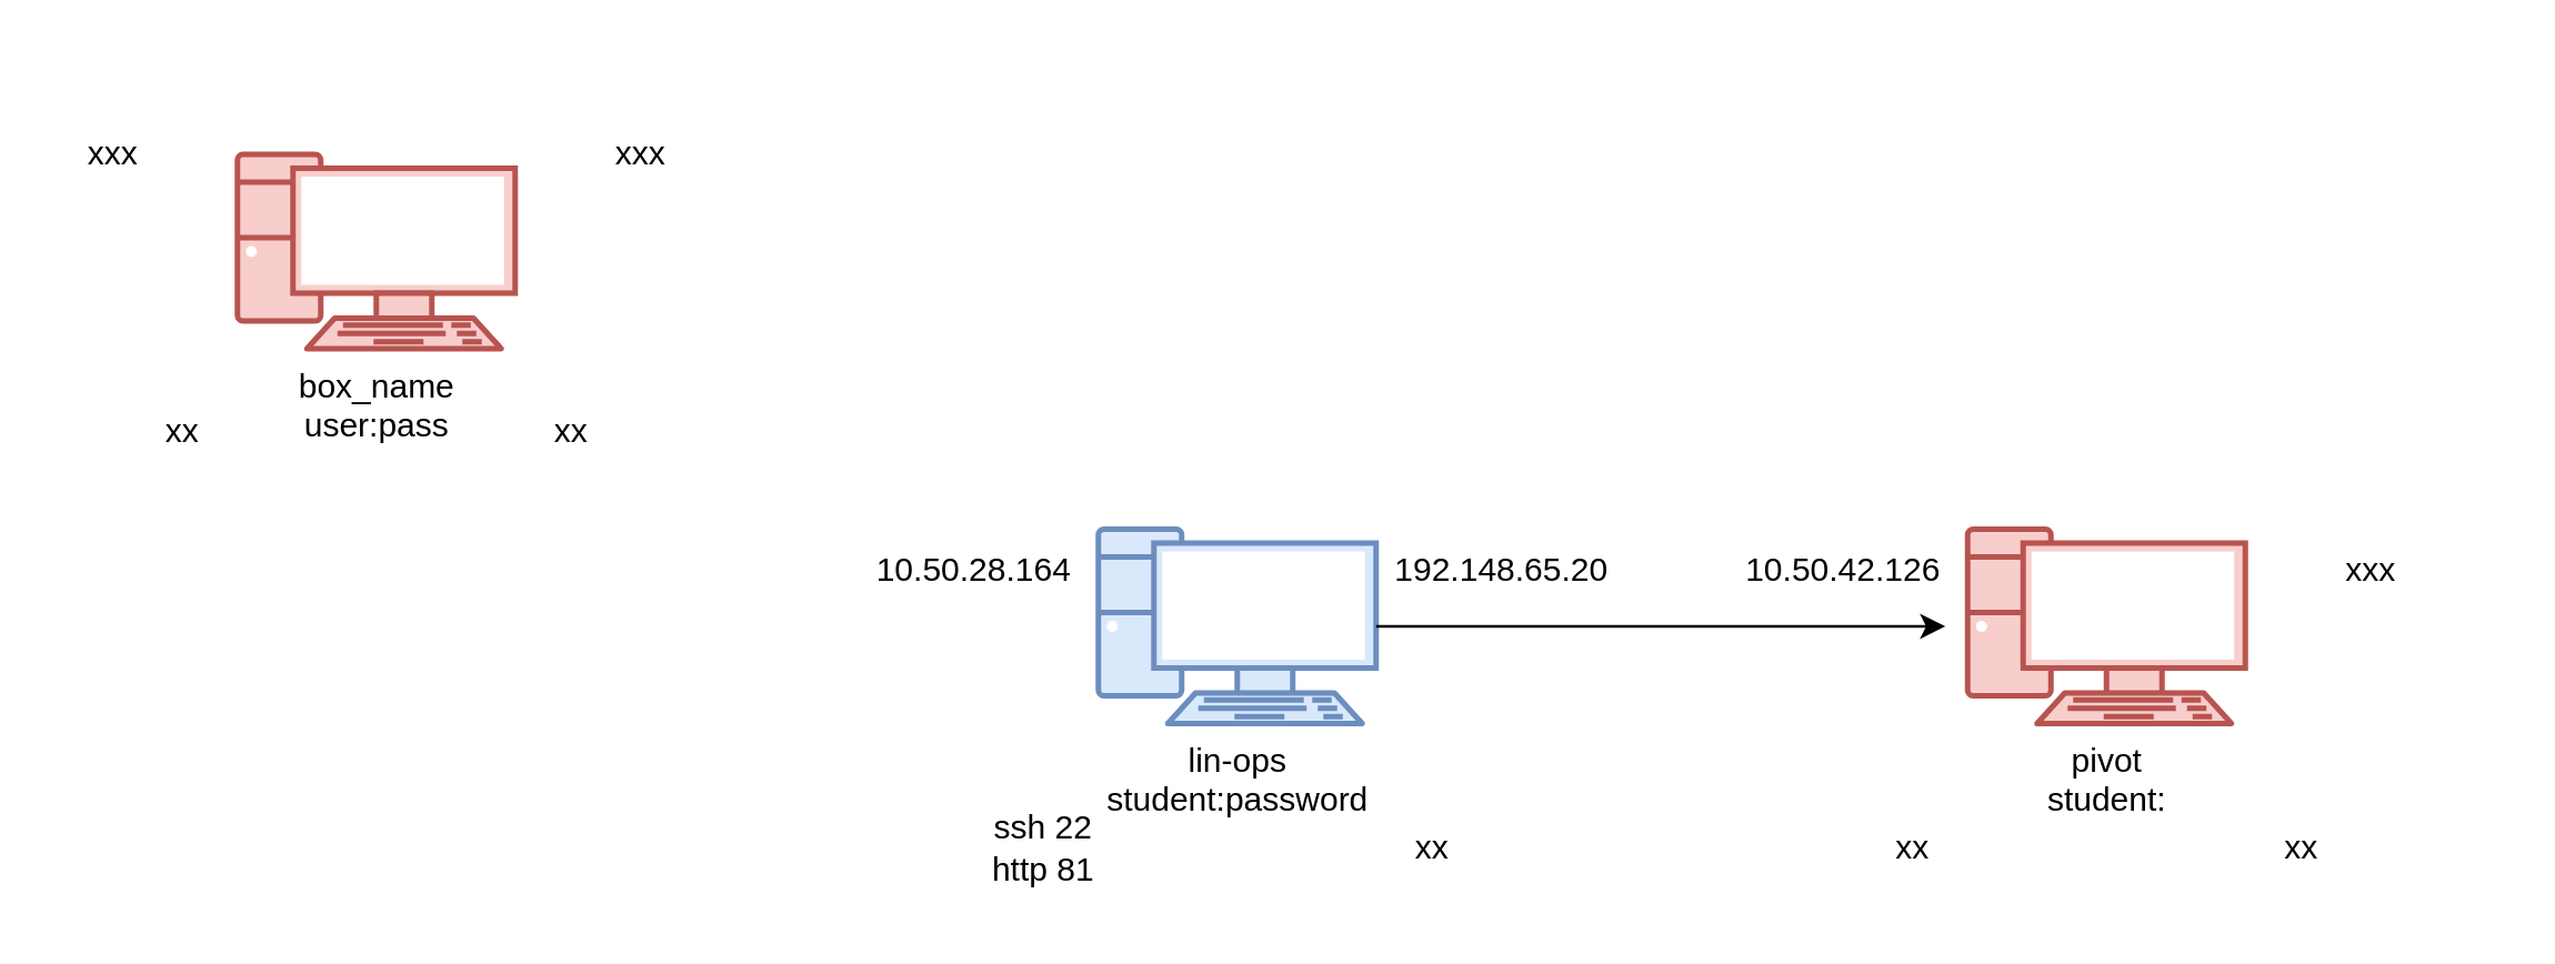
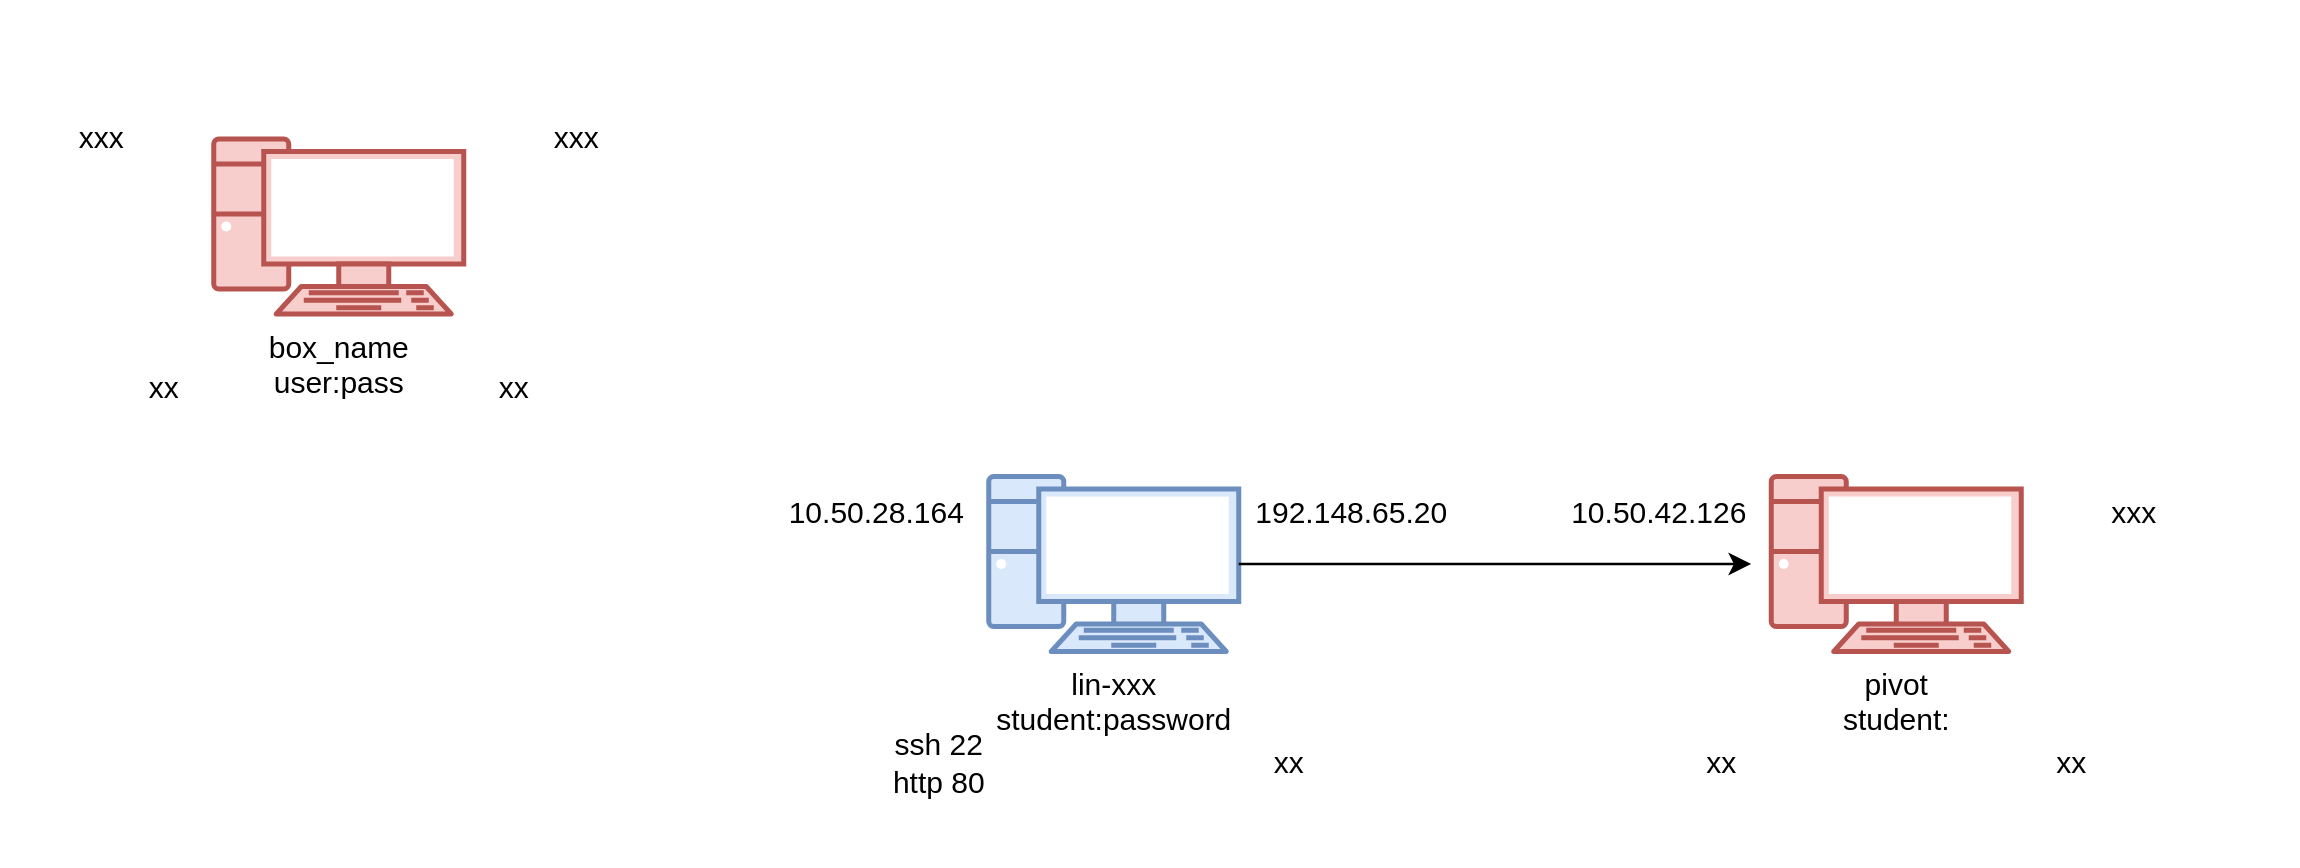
  <mxCell id="0" />
  <mxCell id="1" parent="0" />
  <mxCell id="2" value="" style="group" vertex="1" connectable="0" parent="1"><mxGeometry x="50" y="20" width="225" height="150" as="geometry" /></mxCell>
  <mxCell id="3" value="" style="group" vertex="1" connectable="0" parent="2"><mxGeometry y="20" width="225" height="130" as="geometry" /></mxCell>
  <mxCell id="4" value="box_name&lt;div&gt;user:pass&lt;/div&gt;" style="verticalAlign=top;verticalLabelPosition=bottom;labelPosition=center;align=center;html=1;outlineConnect=0;fillColor=#f8cecc;strokeColor=#b85450;gradientDirection=north;strokeWidth=2;shape=mxgraph.networks.pc;" vertex="1" parent="3"><mxGeometry x="35" y="15" width="100" height="70" as="geometry" /></mxCell>
  <mxCell id="5" value="xx" style="text;html=1;align=center;verticalAlign=middle;resizable=0;points=[];autosize=1;strokeColor=none;fillColor=none;" vertex="1" parent="3"><mxGeometry x="-5" y="100" width="40" height="30" as="geometry" /></mxCell>
  <mxCell id="6" value="xxx" style="text;html=1;align=center;verticalAlign=middle;resizable=0;points=[];autosize=1;strokeColor=none;fillColor=none;" vertex="1" parent="3"><mxGeometry x="160" width="40" height="30" as="geometry" /></mxCell>
  <mxCell id="7" value="xxx" style="text;html=1;align=center;verticalAlign=middle;resizable=0;points=[];autosize=1;strokeColor=none;fillColor=none;" vertex="1" parent="3"><mxGeometry x="-30" width="40" height="30" as="geometry" /></mxCell>
  <mxCell id="8" value="xx" style="text;html=1;align=center;verticalAlign=middle;resizable=0;points=[];autosize=1;strokeColor=none;fillColor=none;" vertex="1" parent="3"><mxGeometry x="135" y="100" width="40" height="30" as="geometry" /></mxCell>
  <mxCell id="9" value="" style="group" vertex="1" connectable="0" parent="1"><mxGeometry y="170" width="230" height="155" as="geometry" x="360" /></mxCell>
  <mxCell id="10" value="" style="group" vertex="1" connectable="0" parent="9"><mxGeometry y="20" width="230" height="135" as="geometry" /></mxCell>
- <mxCell id="11" value="lin-ops&lt;div&gt;student:password&lt;/div&gt;" style="verticalAlign=top;verticalLabelPosition=bottom;labelPosition=center;align=center;html=1;outlineConnect=0;fillColor=#dae8fc;strokeColor=#6c8ebf;gradientDirection=north;strokeWidth=2;shape=mxgraph.networks.pc;" vertex="1" parent="10"><mxGeometry x="35" width="100" height="70" as="geometry" /></mxCell>
- <mxCell id="12" value="ssh 22&lt;div&gt;http 81&lt;/div&gt;" style="text;html=1;align=center;verticalAlign=middle;resizable=0;points=[];autosize=1;strokeColor=none;fillColor=none;" vertex="1" parent="10"><mxGeometry x="-15" y="95" width="60" height="40" as="geometry" /></mxCell>
+ <mxCell id="11" value="lin-xxx&lt;div&gt;student:password&lt;/div&gt;" style="verticalAlign=top;verticalLabelPosition=bottom;labelPosition=center;align=center;html=1;outlineConnect=0;fillColor=#dae8fc;strokeColor=#6c8ebf;gradientDirection=north;strokeWidth=2;shape=mxgraph.networks.pc;" vertex="1" parent="10"><mxGeometry x="35" width="100" height="70" as="geometry" /></mxCell>
+ <mxCell id="12" value="ssh 22&lt;div&gt;http 80&lt;/div&gt;" style="text;html=1;align=center;verticalAlign=middle;resizable=0;points=[];autosize=1;strokeColor=none;fillColor=none;" vertex="1" parent="10"><mxGeometry x="-15" y="95" width="60" height="40" as="geometry" /></mxCell>
  <mxCell id="13" value="192.148.65.20" style="text;html=1;align=center;verticalAlign=middle;resizable=0;points=[];autosize=1;strokeColor=none;fillColor=none;" vertex="1" parent="10"><mxGeometry x="130" width="100" height="30" as="geometry" /></mxCell>
  <mxCell id="14" value="10.50.28.164" style="text;html=1;align=center;verticalAlign=middle;resizable=0;points=[];autosize=1;strokeColor=none;fillColor=none;" vertex="1" parent="10"><mxGeometry x="-55" width="90" height="30" as="geometry" /></mxCell>
  <mxCell id="15" value="xx" style="text;html=1;align=center;verticalAlign=middle;resizable=0;points=[];autosize=1;strokeColor=none;fillColor=none;" vertex="1" parent="10"><mxGeometry x="135" y="100" width="40" height="30" as="geometry" /></mxCell>
  <mxCell id="16" value="" style="group" vertex="1" connectable="0" parent="1"><mxGeometry x="673" y="170" width="225" height="150" as="geometry" /></mxCell>
  <mxCell id="17" value="" style="group" vertex="1" connectable="0" parent="16"><mxGeometry y="20" width="225" height="130" as="geometry" /></mxCell>
  <mxCell id="18" value="&lt;div&gt;pivot&lt;/div&gt;&lt;div&gt;student:&lt;/div&gt;" style="verticalAlign=top;verticalLabelPosition=bottom;labelPosition=center;align=center;html=1;outlineConnect=0;fillColor=#f8cecc;strokeColor=#b85450;gradientDirection=north;strokeWidth=2;shape=mxgraph.networks.pc;" vertex="1" parent="17"><mxGeometry x="35" width="100" height="70" as="geometry" /></mxCell>
  <mxCell id="19" value="xx" style="text;html=1;align=center;verticalAlign=middle;resizable=0;points=[];autosize=1;strokeColor=none;fillColor=none;" vertex="1" parent="17"><mxGeometry x="-5" y="100" width="40" height="30" as="geometry" /></mxCell>
  <mxCell id="20" value="xxx" style="text;html=1;align=center;verticalAlign=middle;resizable=0;points=[];autosize=1;strokeColor=none;fillColor=none;" vertex="1" parent="17"><mxGeometry x="160" width="40" height="30" as="geometry" /></mxCell>
  <mxCell id="21" value="10.50.42.126" style="text;html=1;align=center;verticalAlign=middle;resizable=0;points=[];autosize=1;strokeColor=none;fillColor=none;" vertex="1" parent="17"><mxGeometry x="-55" width="90" height="30" as="geometry" /></mxCell>
  <mxCell id="22" value="xx" style="text;html=1;align=center;verticalAlign=middle;resizable=0;points=[];autosize=1;strokeColor=none;fillColor=none;" vertex="1" parent="17"><mxGeometry x="135" y="100" width="40" height="30" as="geometry" /></mxCell>
  <mxCell id="23" style="edgeStyle=orthogonalEdgeStyle;rounded=0;orthogonalLoop=1;jettySize=auto;html=1;exitX=1;exitY=0.5;exitDx=0;exitDy=0;exitPerimeter=0;" edge="1" parent="1" source="11"><mxGeometry relative="1" as="geometry"><mxPoint x="700" y="225" as="targetPoint" /></mxGeometry></mxCell>
